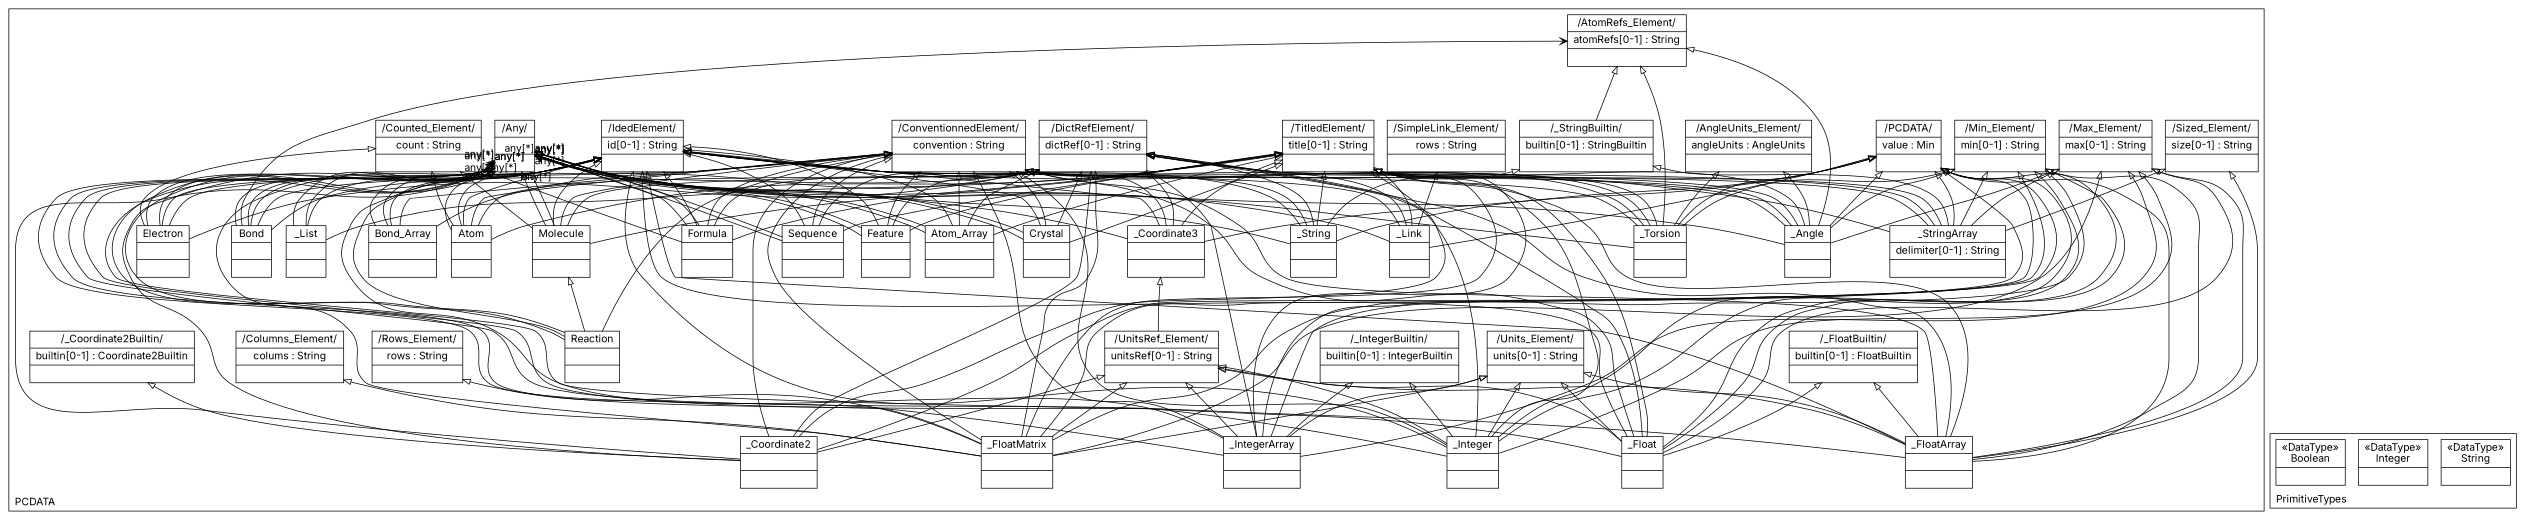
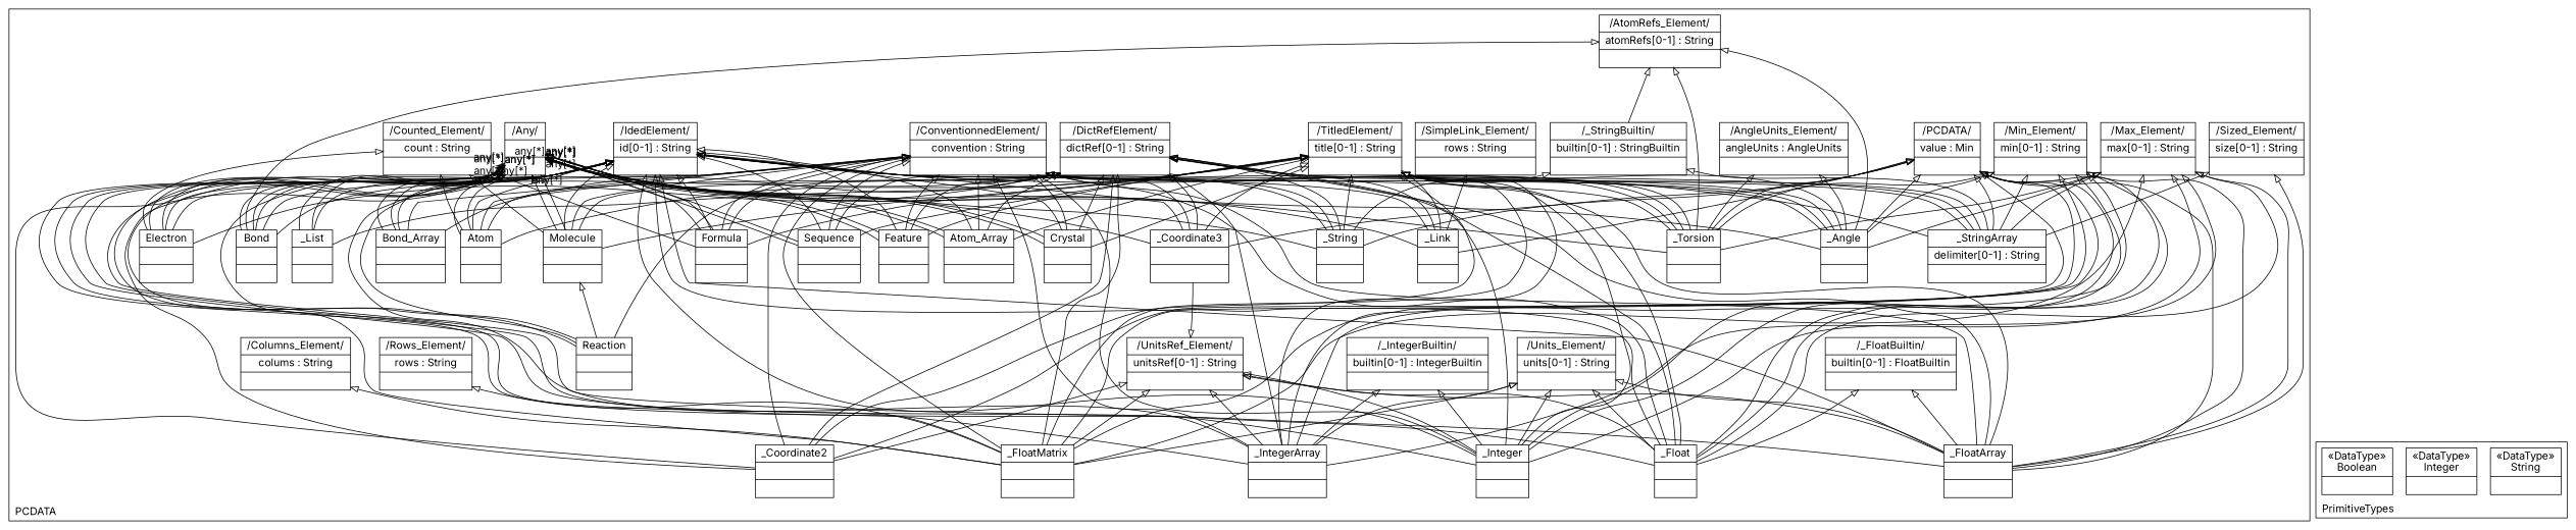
  digraph {
    compound=true
    fontname=Inter
    labeljust=l
    labelloc=t
    nodeSep=0.75
    rankdir=BT
    node [fontname=Inter shape=record]
    edge [arrowhead=onormal constraint=true fontname=Inter group=Any minlen=2]
    n1 [label="{/PCDATA/|value : Min| }"]
    n2 [label="{/Any/| | }"]
    n3 [label="{/TitledElement/|title[0-1] : String| }"]
    n4 [label="{/IdedElement/|id[0-1] : String| }"]
    n5 [label="{/ConventionnedElement/|convention : String| }"]
    n6 [label="{/DictRefElement/|dictRef[0-1] : String| }"]
    n7 [label="{/SimpleLink_Element/|rows : String| }"]
    n8 [label="{/Counted_Element/|count : String| }"]
    n9 [label="{/Sized_Element/|size[0-1] : String| }"]
    n10 [label="{/Rows_Element/|rows : String| }"]
    n11 [label="{/Columns_Element/|colums : String| }"]
    n12 [label="{/Min_Element/|min[0-1] : String| }"]
    n13 [label="{/Max_Element/|max[0-1] : String| }"]
    n14 [label="{/Units_Element/|units[0-1] : String| }"]
    n15 [label="{/AngleUnits_Element/|angleUnits : AngleUnits| }"]
    n16 [label="{/UnitsRef_Element/|unitsRef[0-1] : String| }"]
    n17 [label="{/AtomRefs_Element/|atomRefs[0-1] : String| }"]
    n18 [label="{/_StringBuiltin/|builtin[0-1] : StringBuiltin| }"]
    n19 [label="{_String| | }"]
    n20 [label="{_Link| | }"]
    n21 [label="{/_FloatBuiltin/|builtin[0-1] : FloatBuiltin| }"]
    n22 [label="{_Float| | }"]
    n23 [label="{/_IntegerBuiltin/|builtin[0-1] : IntegerBuiltin| }"]
    n24 [label="{_Integer| | }"]
    n25 [label="{_StringArray|delimiter[0-1] : String| }"]
    n26 [label="{_FloatArray| | }"]
    n27 [label="{_IntegerArray| | }"]
    n28 [label="{_FloatMatrix| | }"]
-   n29 [label="{/_Coordinate2Builtin/|builtin[0-1] : Coordinate2Builtin| }"]
    n30 [label="{_Coordinate2| | }"]
    n31 [label="{_Coordinate3| | }"]
    n32 [label="{_Angle| | }"]
    n33 [label="{_Torsion| | }"]
    n34 [label="{_List| | }"]
    n35 [label="{Molecule| | }"]
    n36 [label="{Formula| | }"]
    n37 [label="{Atom| | }"]
    n38 [label="{Atom_Array| | }"]
    n39 [label="{Bond| | }"]
    n40 [label="{Bond_Array| | }"]
    n41 [label="{Electron| | }"]
    n42 [label="{Reaction| | }"]
    n43 [label="{Crystal| | }"]
    n44 [label="{Sequence| | }"]
    n45 [label="{Feature| | }"]
    n46 [label="{&#171;DataType&#187;\nString|}"]
    n47 [label="{&#171;DataType&#187;\nInteger|}"]
    n48 [label="{&#171;DataType&#187;\nBoolean|}"]
    subgraph cluster_1 {
      color=black
      label=PCDATA
      n1
      n2
      n3
      n4
      n5
      n6
      n7
      n8
      n9
      n10
      n11
      n12
      n13
      n14
      n15
      n16
      n17
      n18
      n19
      n20
      n21
      n22
      n23
      n24
      n25
      n26
      n27
      n28
-     n29
      n30
      n31
      n32
      n33
      n34
      n35
      n36
      n37
      n38
      n39
      n40
      n41
      n42
      n43
      n44
      n45
    }
    subgraph cluster_2 {
      color=black
      label=PrimitiveTypes
      n46
      n47
      n48
    }
    n18 -> n17 [group=AtomRefs_Element]
    n19 -> n1 [group=PCDATA]
    n19 -> n2
    n19 -> n3 [group=TitledElement]
    n19 -> n4 [group=IdedElement]
    n19 -> n5 [group=ConventionnedElement]
    n19 -> n6 [group=DictRefElement]
    n19 -> n18 [group=_StringBuiltin]
    n20 -> n1 [group=PCDATA]
    n20 -> n2
    n20 -> n3 [group=TitledElement]
    n20 -> n4 [group=IdedElement]
    n20 -> n5 [group=ConventionnedElement]
    n20 -> n7 [group=SimpleLink_Element]
    n22 -> n1 [group=PCDATA]
    n22 -> n2
    n22 -> n3 [group=TitledElement]
    n22 -> n4 [group=IdedElement]
    n22 -> n5 [group=ConventionnedElement]
    n22 -> n6 [group=DictRefElement]
    n22 -> n12 [group=Min_Element]
    n22 -> n13 [group=Max_Element]
    n22 -> n14 [group=Units_Element]
    n22 -> n16 [group=UnitsRef_Element]
    n22 -> n21 [group=_FloatBuiltin]
    n24 -> n1 [group=PCDATA]
    n24 -> n2
    n24 -> n3 [group=TitledElement]
    n24 -> n4 [group=IdedElement]
    n24 -> n5 [group=ConventionnedElement]
    n24 -> n6 [group=DictRefElement]
    n24 -> n12 [group=Min_Element]
    n24 -> n13 [group=Max_Element]
    n24 -> n14 [group=Units_Element]
    n24 -> n16 [group=UnitsRef_Element]
    n24 -> n23 [group=_IntegerBuiltin]
    n25 -> n1 [group=PCDATA]
    n25 -> n3 [group=TitledElement]
    n25 -> n4 [group=IdedElement]
    n25 -> n5 [group=ConventionnedElement]
    n25 -> n6 [group=DictRefElement]
    n25 -> n9 [group=Sized_Element]
    n25 -> n12 [group=Min_Element]
    n25 -> n13 [group=Max_Element]
    n25 -> n18 [group=_StringBuiltin]
    n26 -> n1 [group=PCDATA]
    n26 -> n2 [arrowhead=vee]
    n26 -> n3 [group=TitledElement]
    n26 -> n4 [group=IdedElement]
    n26 -> n5 [group=ConventionnedElement]
    n26 -> n6 [group=DictRefElement]
    n26 -> n9 [group=Sized_Element]
    n26 -> n12 [group=Min_Element]
    n26 -> n13 [group=Max_Element]
    n26 -> n14 [group=Units_Element]
    n26 -> n16 [group=UnitsRef_Element]
    n26 -> n21 [group=_FloatBuiltin]
    n27 -> n1 [group=PCDATA]
    n27 -> n2
    n27 -> n3 [group=TitledElement]
    n27 -> n4 [group=IdedElement]
    n27 -> n5 [group=ConventionnedElement]
    n27 -> n6 [group=DictRefElement]
    n27 -> n12 [group=Min_Element]
    n27 -> n13 [group=Max_Element]
    n27 -> n14 [group=Units_Element]
    n27 -> n16 [group=UnitsRef_Element]
    n27 -> n23 [group=_IntegerBuiltin]
    n28 -> n1 [group=PCDATA]
    n28 -> n2
    n28 -> n3 [group=TitledElement]
    n28 -> n4 [group=IdedElement]
    n28 -> n5 [group=ConventionnedElement]
    n28 -> n6 [group=DictRefElement]
    n28 -> n10 [group=Rows_Element]
    n28 -> n11 [group=Columns_Element]
    n28 -> n12 [group=Min_Element]
    n28 -> n13 [group=Max_Element]
    n28 -> n14 [group=Units_Element]
    n28 -> n16 [group=UnitsRef_Element]
    n30 -> n1 [group=PCDATA]
    n30 -> n2
    n30 -> n3 [group=TitledElement]
    n30 -> n4 [group=IdedElement]
    n30 -> n5 [group=ConventionnedElement]
    n30 -> n6 [group=DictRefElement]
    n30 -> n16 [group=UnitsRef_Element]
-   n30 -> n29 [group=_Coordinate2Builtin]
    n31 -> n1 [group=PCDATA]
    n31 -> n2
    n31 -> n3 [group=TitledElement]
    n31 -> n4 [group=IdedElement]
    n31 -> n5 [group=ConventionnedElement]
    n31 -> n6 [group=DictRefElement]
-   n16 -> n31 [group=UnitsRef_Element]
+   n31 -> n16 [group=UnitsRef_Element]
    n32 -> n1 [group=PCDATA]
    n32 -> n2
    n32 -> n3 [group=TitledElement]
    n32 -> n4 [group=IdedElement]
    n32 -> n5 [group=ConventionnedElement]
    n32 -> n6 [group=DictRefElement]
    n32 -> n12 [group=Min_Element]
    n32 -> n13 [group=Max_Element]
    n32 -> n15 [group=AngleUnits_Element]
    n32 -> n17 [group=AtomRefs_Element]
    n33 -> n1 [group=PCDATA]
    n33 -> n2
    n33 -> n3 [group=TitledElement]
    n33 -> n4 [group=IdedElement]
    n33 -> n5 [group=ConventionnedElement]
    n33 -> n6 [group=DictRefElement]
    n33 -> n12 [group=Min_Element]
+   n33 -> n13 [group=Max_Element]
    n33 -> n15 [group=AngleUnits_Element]
    n33 -> n17 [group=AtomRefs_Element]
    n34 -> n2 [arrowhead=vee arrowtail=none constraint=false headlabel="any[*]"]
    n34 -> n2
    n34 -> n3 [group=TitledElement]
    n34 -> n4 [group=IdedElement]
    n35 -> n2 [arrowhead=vee arrowtail=none constraint=false headlabel="any[*]"]
    n35 -> n2
    n35 -> n3 [group=TitledElement]
    n35 -> n4 [group=IdedElement]
    n35 -> n5 [group=ConventionnedElement]
    n35 -> n6 [group=DictRefElement]
    n35 -> n8 [group=Counted_Element]
    n36 -> n2 [arrowhead=vee arrowtail=none constraint=false headlabel="any[*]"]
    n36 -> n2
    n36 -> n3 [group=TitledElement]
    n36 -> n4 [group=IdedElement]
    n36 -> n5 [group=ConventionnedElement]
    n36 -> n6 [group=DictRefElement]
    n36 -> n8 [group=Counted_Element]
    n37 -> n2 [arrowhead=vee arrowtail=none constraint=false headlabel="any[*]"]
    n37 -> n2
    n37 -> n3 [group=TitledElement]
    n37 -> n4 [group=IdedElement]
    n37 -> n5 [group=ConventionnedElement]
    n37 -> n6 [group=DictRefElement]
    n37 -> n8 [group=Counted_Element]
    n38 -> n2 [arrowhead=vee arrowtail=none constraint=false headlabel="any[*]"]
    n38 -> n2
    n38 -> n3 [group=TitledElement]
    n38 -> n4 [group=IdedElement]
    n38 -> n5 [group=ConventionnedElement]
    n38 -> n6 [group=DictRefElement]
    n39 -> n2 [arrowhead=vee arrowtail=none constraint=false headlabel="any[*]"]
    n39 -> n2
    n39 -> n4 [group=IdedElement]
    n39 -> n5 [group=ConventionnedElement]
    n39 -> n6 [group=DictRefElement]
-   n39 -> n17 [arrowhead=vee group=AtomRefs_Element]
+   n39 -> n17 [group=AtomRefs_Element]
    n40 -> n2 [arrowhead=vee arrowtail=none constraint=false headlabel="any[*]"]
    n40 -> n2
    n40 -> n4 [group=IdedElement]
    n40 -> n5 [group=ConventionnedElement]
    n40 -> n6 [group=DictRefElement]
    n41 -> n2 [arrowhead=vee arrowtail=none constraint=false headlabel="any[*]"]
    n41 -> n2
    n41 -> n4 [group=IdedElement]
    n41 -> n5 [group=ConventionnedElement]
    n41 -> n6 [group=DictRefElement]
    n41 -> n8 [group=Counted_Element]
    n42 -> n2 [arrowhead=vee arrowtail=none constraint=false headlabel="any[*]"]
    n42 -> n2
    n42 -> n4 [group=IdedElement]
    n42 -> n5 [group=ConventionnedElement]
    n42 -> n35 [group=DictRefElement]
    n43 -> n2 [arrowhead=vee arrowtail=none constraint=false headlabel="any[*]"]
    n43 -> n2
    n43 -> n3 [group=TitledElement]
    n43 -> n4 [group=IdedElement]
    n43 -> n5 [group=ConventionnedElement]
    n43 -> n6 [group=DictRefElement]
    n44 -> n2 [arrowhead=vee arrowtail=none constraint=false headlabel="any[*]"]
    n44 -> n2
    n44 -> n3 [group=TitledElement]
    n44 -> n4 [group=IdedElement]
    n44 -> n5 [group=ConventionnedElement]
    n44 -> n6 [group=DictRefElement]
    n45 -> n2 [arrowhead=vee arrowtail=none constraint=false headlabel="any[*]"]
    n45 -> n2
    n45 -> n3 [group=TitledElement]
    n45 -> n4 [group=IdedElement]
    n45 -> n5 [group=ConventionnedElement]
    n45 -> n6 [group=DictRefElement]
  }
